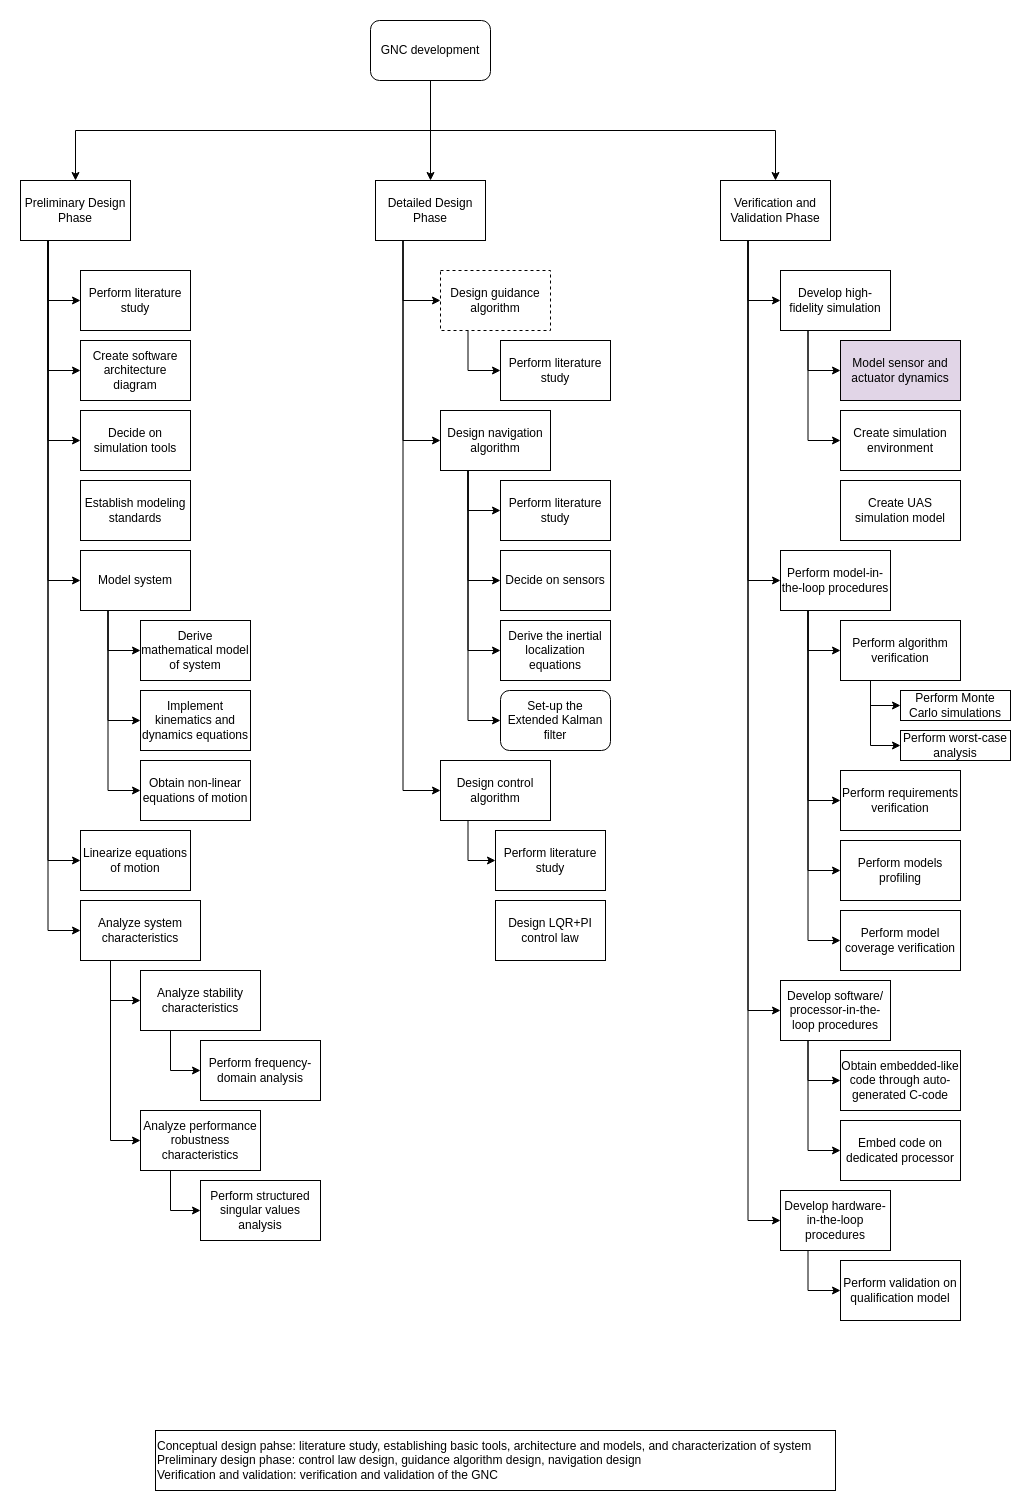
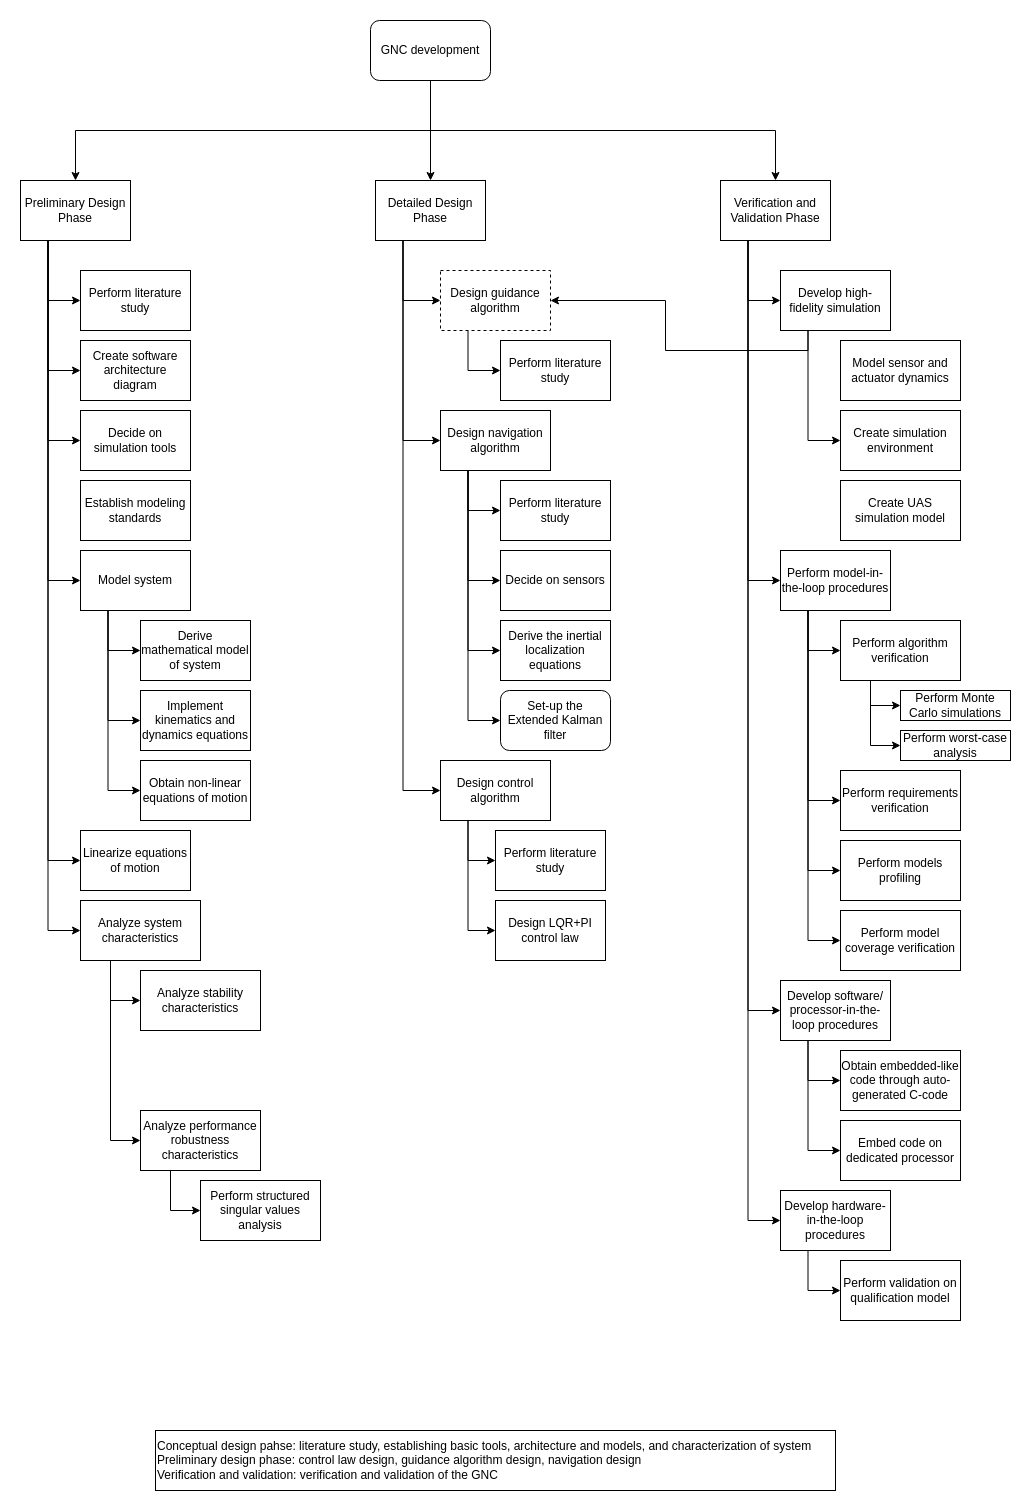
  <mxCell id="0" />
  <mxCell id="1" parent="0" />
  <mxCell id="2" style="edgeStyle=orthogonalEdgeStyle;rounded=0;orthogonalLoop=1;jettySize=auto;html=1;exitX=0.25;exitY=1;exitDx=0;exitDy=0;entryX=0;entryY=0.5;entryDx=0;entryDy=0;" parent="1" source="8" target="35" edge="1"><mxGeometry relative="1" as="geometry"><mxPoint x="40" y="340" as="targetPoint" /></mxGeometry></mxCell>
  <mxCell id="3" style="edgeStyle=orthogonalEdgeStyle;rounded=0;orthogonalLoop=1;jettySize=auto;html=1;exitX=0.25;exitY=1;exitDx=0;exitDy=0;entryX=0;entryY=0.5;entryDx=0;entryDy=0;" parent="1" source="8" target="36" edge="1"><mxGeometry relative="1" as="geometry" /></mxCell>
  <mxCell id="4" style="edgeStyle=orthogonalEdgeStyle;rounded=0;orthogonalLoop=1;jettySize=auto;html=1;exitX=0.25;exitY=1;exitDx=0;exitDy=0;entryX=0;entryY=0.5;entryDx=0;entryDy=0;" parent="1" source="8" target="37" edge="1"><mxGeometry relative="1" as="geometry" /></mxCell>
  <mxCell id="5" style="edgeStyle=orthogonalEdgeStyle;rounded=0;orthogonalLoop=1;jettySize=auto;html=1;exitX=0.25;exitY=1;exitDx=0;exitDy=0;entryX=0;entryY=0.5;entryDx=0;entryDy=0;" parent="1" source="8" target="41" edge="1"><mxGeometry relative="1" as="geometry" /></mxCell>
  <mxCell id="6" style="edgeStyle=orthogonalEdgeStyle;rounded=0;orthogonalLoop=1;jettySize=auto;html=1;exitX=0.25;exitY=1;exitDx=0;exitDy=0;entryX=0;entryY=0.5;entryDx=0;entryDy=0;" parent="1" source="8" target="45" edge="1"><mxGeometry relative="1" as="geometry"><mxPoint x="47.783" y="830" as="targetPoint" /></mxGeometry></mxCell>
  <mxCell id="7" style="edgeStyle=orthogonalEdgeStyle;rounded=0;orthogonalLoop=1;jettySize=auto;html=1;exitX=0.25;exitY=1;exitDx=0;exitDy=0;entryX=0;entryY=0.5;entryDx=0;entryDy=0;" parent="1" source="8" target="48" edge="1"><mxGeometry relative="1" as="geometry"><mxPoint x="47.75" y="870" as="targetPoint" /></mxGeometry></mxCell>
  <mxCell id="8" value="Preliminary Design Phase" style="whiteSpace=wrap;html=1;" parent="1" vertex="1"><mxGeometry x="20" y="180" width="110" height="60" as="geometry" /></mxCell>
  <mxCell id="9" style="edgeStyle=orthogonalEdgeStyle;rounded=0;orthogonalLoop=1;jettySize=auto;html=1;exitX=0.25;exitY=1;exitDx=0;exitDy=0;entryX=0;entryY=0.5;entryDx=0;entryDy=0;" parent="1" source="12" target="73" edge="1"><mxGeometry relative="1" as="geometry"><mxPoint x="425" y="390" as="targetPoint" /></mxGeometry></mxCell>
  <mxCell id="10" style="edgeStyle=orthogonalEdgeStyle;rounded=0;orthogonalLoop=1;jettySize=auto;html=1;exitX=0.25;exitY=1;exitDx=0;exitDy=0;entryX=0;entryY=0.5;entryDx=0;entryDy=0;" parent="1" source="12" target="78" edge="1"><mxGeometry relative="1" as="geometry" /></mxCell>
  <mxCell id="11" style="edgeStyle=orthogonalEdgeStyle;rounded=0;orthogonalLoop=1;jettySize=auto;html=1;exitX=0.25;exitY=1;exitDx=0;exitDy=0;entryX=0;entryY=0.5;entryDx=0;entryDy=0;" parent="1" source="12" target="81" edge="1"><mxGeometry relative="1" as="geometry" /></mxCell>
  <mxCell id="12" value="Detailed Design&lt;br&gt;Phase" style="whiteSpace=wrap;html=1;" parent="1" vertex="1"><mxGeometry x="375" y="180" width="110" height="60" as="geometry" /></mxCell>
  <mxCell id="13" style="edgeStyle=orthogonalEdgeStyle;rounded=0;orthogonalLoop=1;jettySize=auto;html=1;exitX=0.25;exitY=1;exitDx=0;exitDy=0;entryX=0;entryY=0.5;entryDx=0;entryDy=0;" parent="1" source="17" target="20" edge="1"><mxGeometry relative="1" as="geometry"><mxPoint x="780" y="310" as="targetPoint" /><Array as="points"><mxPoint x="748" y="300" /></Array></mxGeometry></mxCell>
  <mxCell id="14" style="edgeStyle=orthogonalEdgeStyle;rounded=0;orthogonalLoop=1;jettySize=auto;html=1;exitX=0.25;exitY=1;exitDx=0;exitDy=0;entryX=0;entryY=0.5;entryDx=0;entryDy=0;" parent="1" source="17" target="25" edge="1"><mxGeometry relative="1" as="geometry" /></mxCell>
  <mxCell id="15" style="edgeStyle=orthogonalEdgeStyle;rounded=0;orthogonalLoop=1;jettySize=auto;html=1;exitX=0.25;exitY=1;exitDx=0;exitDy=0;entryX=0;entryY=0.5;entryDx=0;entryDy=0;" parent="1" source="17" target="28" edge="1"><mxGeometry relative="1" as="geometry" /></mxCell>
  <mxCell id="16" style="edgeStyle=orthogonalEdgeStyle;rounded=0;orthogonalLoop=1;jettySize=auto;html=1;exitX=0.25;exitY=1;exitDx=0;exitDy=0;entryX=0;entryY=0.5;entryDx=0;entryDy=0;" parent="1" source="17" target="30" edge="1"><mxGeometry relative="1" as="geometry" /></mxCell>
  <mxCell id="17" value="Verification and Validation Phase" style="whiteSpace=wrap;html=1;" parent="1" vertex="1"><mxGeometry x="720" y="180" width="110" height="60" as="geometry" /></mxCell>
- <mxCell id="18" style="edgeStyle=orthogonalEdgeStyle;rounded=0;orthogonalLoop=1;jettySize=auto;html=1;exitX=0.25;exitY=1;exitDx=0;exitDy=0;entryX=0;entryY=0.5;entryDx=0;entryDy=0;" parent="1" source="20" target="56" edge="1"><mxGeometry relative="1" as="geometry" /></mxCell>
+ <mxCell id="18" style="edgeStyle=orthogonalEdgeStyle;rounded=0;orthogonalLoop=1;jettySize=auto;html=1;exitX=0.25;exitY=1;exitDx=0;exitDy=0;" parent="1" source="20" target="73" edge="1"><mxGeometry relative="1" as="geometry" /></mxCell>
  <mxCell id="19" style="edgeStyle=orthogonalEdgeStyle;rounded=0;orthogonalLoop=1;jettySize=auto;html=1;exitX=0.25;exitY=1;exitDx=0;exitDy=0;entryX=0;entryY=0.5;entryDx=0;entryDy=0;" parent="1" source="20" target="57" edge="1"><mxGeometry relative="1" as="geometry" /></mxCell>
  <mxCell id="20" value="Develop high-fidelity simulation" style="whiteSpace=wrap;html=1;" parent="1" vertex="1"><mxGeometry x="780" y="270" width="110" height="60" as="geometry" /></mxCell>
  <mxCell id="21" style="edgeStyle=orthogonalEdgeStyle;rounded=0;orthogonalLoop=1;jettySize=auto;html=1;exitX=0.25;exitY=1;exitDx=0;exitDy=0;entryX=0;entryY=0.5;entryDx=0;entryDy=0;" parent="1" source="25" target="61" edge="1"><mxGeometry relative="1" as="geometry" /></mxCell>
  <mxCell id="22" style="edgeStyle=orthogonalEdgeStyle;rounded=0;orthogonalLoop=1;jettySize=auto;html=1;exitX=0.25;exitY=1;exitDx=0;exitDy=0;entryX=0;entryY=0.5;entryDx=0;entryDy=0;" parent="1" source="25" target="66" edge="1"><mxGeometry relative="1" as="geometry" /></mxCell>
  <mxCell id="23" style="edgeStyle=orthogonalEdgeStyle;rounded=0;orthogonalLoop=1;jettySize=auto;html=1;exitX=0.25;exitY=1;exitDx=0;exitDy=0;entryX=0;entryY=0.5;entryDx=0;entryDy=0;" parent="1" source="25" target="69" edge="1"><mxGeometry relative="1" as="geometry" /></mxCell>
  <mxCell id="24" style="edgeStyle=orthogonalEdgeStyle;rounded=0;orthogonalLoop=1;jettySize=auto;html=1;exitX=0.25;exitY=1;exitDx=0;exitDy=0;entryX=0;entryY=0.5;entryDx=0;entryDy=0;" parent="1" source="25" target="67" edge="1"><mxGeometry relative="1" as="geometry" /></mxCell>
  <mxCell id="25" value="Perform model-in-the-loop procedures" style="whiteSpace=wrap;html=1;" parent="1" vertex="1"><mxGeometry x="780" y="550" width="110" height="60" as="geometry" /></mxCell>
  <mxCell id="26" style="edgeStyle=orthogonalEdgeStyle;rounded=0;orthogonalLoop=1;jettySize=auto;html=1;exitX=0.25;exitY=1;exitDx=0;exitDy=0;entryX=0;entryY=0.5;entryDx=0;entryDy=0;" parent="1" source="28" target="62" edge="1"><mxGeometry relative="1" as="geometry" /></mxCell>
  <mxCell id="27" style="edgeStyle=orthogonalEdgeStyle;rounded=0;orthogonalLoop=1;jettySize=auto;html=1;exitX=0.25;exitY=1;exitDx=0;exitDy=0;entryX=0;entryY=0.5;entryDx=0;entryDy=0;" parent="1" source="28" target="63" edge="1"><mxGeometry relative="1" as="geometry" /></mxCell>
  <mxCell id="28" value="Develop software/ processor-in-the-loop procedures" style="whiteSpace=wrap;html=1;" parent="1" vertex="1"><mxGeometry x="780" y="980" width="110" height="60" as="geometry" /></mxCell>
  <mxCell id="29" style="edgeStyle=orthogonalEdgeStyle;rounded=0;orthogonalLoop=1;jettySize=auto;html=1;exitX=0.25;exitY=1;exitDx=0;exitDy=0;entryX=0;entryY=0.5;entryDx=0;entryDy=0;" parent="1" source="30" target="64" edge="1"><mxGeometry relative="1" as="geometry" /></mxCell>
  <mxCell id="30" value="Develop hardware-in-the-loop procedures" style="whiteSpace=wrap;html=1;" parent="1" vertex="1"><mxGeometry x="780" y="1190" width="110" height="60" as="geometry" /></mxCell>
  <mxCell id="31" style="edgeStyle=orthogonalEdgeStyle;rounded=0;orthogonalLoop=1;jettySize=auto;html=1;exitX=0.5;exitY=1;exitDx=0;exitDy=0;" parent="1" source="34" target="12" edge="1"><mxGeometry relative="1" as="geometry" /></mxCell>
  <mxCell id="32" style="edgeStyle=orthogonalEdgeStyle;rounded=0;orthogonalLoop=1;jettySize=auto;html=1;exitX=0.5;exitY=1;exitDx=0;exitDy=0;entryX=0.5;entryY=0;entryDx=0;entryDy=0;" parent="1" source="34" target="17" edge="1"><mxGeometry relative="1" as="geometry" /></mxCell>
  <mxCell id="33" style="edgeStyle=orthogonalEdgeStyle;rounded=0;orthogonalLoop=1;jettySize=auto;html=1;exitX=0.5;exitY=1;exitDx=0;exitDy=0;entryX=0.5;entryY=0;entryDx=0;entryDy=0;" parent="1" source="34" target="8" edge="1"><mxGeometry relative="1" as="geometry" /></mxCell>
  <mxCell id="34" value="GNC development" style="whiteSpace=wrap;html=1;rounded=1;" parent="1" vertex="1"><mxGeometry x="370" y="20" width="120" height="60" as="geometry" /></mxCell>
  <mxCell id="35" value="Perform literature study" style="whiteSpace=wrap;html=1;" parent="1" vertex="1"><mxGeometry x="80" y="270" width="110" height="60" as="geometry" /></mxCell>
  <mxCell id="36" value="Decide on simulation tools" style="whiteSpace=wrap;html=1;" parent="1" vertex="1"><mxGeometry x="80" y="410" width="110" height="60" as="geometry" /></mxCell>
  <mxCell id="37" value="Create software architecture diagram" style="whiteSpace=wrap;html=1;" parent="1" vertex="1"><mxGeometry x="80" y="340" width="110" height="60" as="geometry" /></mxCell>
  <mxCell id="38" style="edgeStyle=orthogonalEdgeStyle;rounded=0;orthogonalLoop=1;jettySize=auto;html=1;exitX=0.25;exitY=1;exitDx=0;exitDy=0;entryX=0;entryY=0.5;entryDx=0;entryDy=0;" parent="1" source="41" target="42" edge="1"><mxGeometry relative="1" as="geometry" /></mxCell>
  <mxCell id="39" style="edgeStyle=orthogonalEdgeStyle;rounded=0;orthogonalLoop=1;jettySize=auto;html=1;exitX=0.25;exitY=1;exitDx=0;exitDy=0;entryX=0;entryY=0.5;entryDx=0;entryDy=0;" parent="1" source="41" target="43" edge="1"><mxGeometry relative="1" as="geometry" /></mxCell>
  <mxCell id="40" style="edgeStyle=orthogonalEdgeStyle;rounded=0;orthogonalLoop=1;jettySize=auto;html=1;exitX=0.25;exitY=1;exitDx=0;exitDy=0;entryX=0;entryY=0.5;entryDx=0;entryDy=0;" parent="1" source="41" target="44" edge="1"><mxGeometry relative="1" as="geometry" /></mxCell>
  <mxCell id="41" value="Model system" style="whiteSpace=wrap;html=1;" parent="1" vertex="1"><mxGeometry x="80" y="550" width="110" height="60" as="geometry" /></mxCell>
  <mxCell id="42" value="Derive mathematical model of system" style="whiteSpace=wrap;html=1;" parent="1" vertex="1"><mxGeometry x="140" y="620" width="110" height="60" as="geometry" /></mxCell>
  <mxCell id="43" value="Implement kinematics and dynamics equations" style="whiteSpace=wrap;html=1;" parent="1" vertex="1"><mxGeometry x="140" y="690" width="110" height="60" as="geometry" /></mxCell>
  <mxCell id="44" value="Obtain non-linear equations of motion" style="whiteSpace=wrap;html=1;" parent="1" vertex="1"><mxGeometry x="140" y="760" width="110" height="60" as="geometry" /></mxCell>
  <mxCell id="45" value="Linearize equations of motion" style="whiteSpace=wrap;html=1;" parent="1" vertex="1"><mxGeometry x="80" y="830" width="110" height="60" as="geometry" /></mxCell>
  <mxCell id="46" style="edgeStyle=orthogonalEdgeStyle;rounded=0;orthogonalLoop=1;jettySize=auto;html=1;exitX=0.25;exitY=1;exitDx=0;exitDy=0;entryX=0;entryY=0.5;entryDx=0;entryDy=0;" parent="1" source="48" target="50" edge="1"><mxGeometry relative="1" as="geometry" /></mxCell>
  <mxCell id="47" style="edgeStyle=orthogonalEdgeStyle;rounded=0;orthogonalLoop=1;jettySize=auto;html=1;exitX=0.25;exitY=1;exitDx=0;exitDy=0;entryX=0;entryY=0.5;entryDx=0;entryDy=0;" parent="1" source="48" target="52" edge="1"><mxGeometry relative="1" as="geometry" /></mxCell>
  <mxCell id="48" value="Analyze system characteristics" style="whiteSpace=wrap;html=1;" parent="1" vertex="1"><mxGeometry x="80" y="900" width="120" height="60" as="geometry" /></mxCell>
- <mxCell id="49" style="edgeStyle=orthogonalEdgeStyle;rounded=0;orthogonalLoop=1;jettySize=auto;html=1;exitX=0.25;exitY=1;exitDx=0;exitDy=0;entryX=0;entryY=0.5;entryDx=0;entryDy=0;" parent="1" source="50" target="53" edge="1"><mxGeometry relative="1" as="geometry" /></mxCell>
  <mxCell id="50" value="Analyze stability characteristics" style="whiteSpace=wrap;html=1;" parent="1" vertex="1"><mxGeometry x="140" y="970" width="120" height="60" as="geometry" /></mxCell>
  <mxCell id="51" style="edgeStyle=orthogonalEdgeStyle;rounded=0;orthogonalLoop=1;jettySize=auto;html=1;exitX=0.25;exitY=1;exitDx=0;exitDy=0;entryX=0;entryY=0.5;entryDx=0;entryDy=0;" parent="1" source="52" target="54" edge="1"><mxGeometry relative="1" as="geometry" /></mxCell>
  <mxCell id="52" value="Analyze performance robustness characteristics" style="whiteSpace=wrap;html=1;" parent="1" vertex="1"><mxGeometry x="140" y="1110" width="120" height="60" as="geometry" /></mxCell>
- <mxCell id="53" value="Perform frequency-domain analysis" style="whiteSpace=wrap;html=1;" parent="1" vertex="1"><mxGeometry x="200" y="1040" width="120" height="60" as="geometry" /></mxCell>
  <mxCell id="54" value="Perform structured singular values analysis" style="whiteSpace=wrap;html=1;" parent="1" vertex="1"><mxGeometry x="200" y="1180" width="120" height="60" as="geometry" /></mxCell>
  <mxCell id="55" value="Conceptual design pahse: literature study, establishing basic tools, architecture and models, and characterization of system&lt;br&gt;Preliminary design phase: control law design, guidance algorithm design, navigation design&lt;br&gt;Verification and validation: verification and validation of the GNC" style="rounded=0;whiteSpace=wrap;html=1;align=left;" parent="1" vertex="1"><mxGeometry x="155" y="1430" width="680" height="60" as="geometry" /></mxCell>
- <mxCell id="56" value="Model sensor and actuator dynamics" style="whiteSpace=wrap;html=1;fillColor=#e1d5e7;" parent="1" vertex="1"><mxGeometry x="840" y="340" width="120" height="60" as="geometry" /></mxCell>
+ <mxCell id="56" value="Model sensor and actuator dynamics" style="whiteSpace=wrap;html=1;" parent="1" vertex="1"><mxGeometry x="840" y="340" width="120" height="60" as="geometry" /></mxCell>
  <mxCell id="57" value="Create simulation environment" style="whiteSpace=wrap;html=1;" parent="1" vertex="1"><mxGeometry x="840" y="410" width="120" height="60" as="geometry" /></mxCell>
  <mxCell id="58" value="Create UAS simulation model" style="whiteSpace=wrap;html=1;" parent="1" vertex="1"><mxGeometry x="840" y="480" width="120" height="60" as="geometry" /></mxCell>
  <mxCell id="59" style="edgeStyle=orthogonalEdgeStyle;rounded=0;orthogonalLoop=1;jettySize=auto;html=1;exitX=0.25;exitY=1;exitDx=0;exitDy=0;entryX=0;entryY=0.5;entryDx=0;entryDy=0;" parent="1" source="61" target="70" edge="1"><mxGeometry relative="1" as="geometry"><Array as="points"><mxPoint x="870" y="705" /></Array></mxGeometry></mxCell>
  <mxCell id="60" style="edgeStyle=orthogonalEdgeStyle;rounded=0;orthogonalLoop=1;jettySize=auto;html=1;exitX=0.25;exitY=1;exitDx=0;exitDy=0;entryX=0;entryY=0.5;entryDx=0;entryDy=0;" parent="1" source="61" target="65" edge="1"><mxGeometry relative="1" as="geometry"><Array as="points"><mxPoint x="870" y="745" /></Array></mxGeometry></mxCell>
  <mxCell id="61" value="Perform algorithm verification" style="whiteSpace=wrap;html=1;" parent="1" vertex="1"><mxGeometry x="840" y="620" width="120" height="60" as="geometry" /></mxCell>
  <mxCell id="62" value="Obtain embedded-like code through auto-generated C-code" style="whiteSpace=wrap;html=1;" parent="1" vertex="1"><mxGeometry x="840" y="1050" width="120" height="60" as="geometry" /></mxCell>
  <mxCell id="63" value="Embed code on dedicated processor" style="whiteSpace=wrap;html=1;" parent="1" vertex="1"><mxGeometry x="840" y="1120" width="120" height="60" as="geometry" /></mxCell>
  <mxCell id="64" value="Perform validation on qualification model" style="whiteSpace=wrap;html=1;" parent="1" vertex="1"><mxGeometry x="840" y="1260" width="120" height="60" as="geometry" /></mxCell>
  <mxCell id="65" value="Perform worst-case analysis" style="whiteSpace=wrap;html=1;" parent="1" vertex="1"><mxGeometry x="900" y="730" width="110" height="30" as="geometry" /></mxCell>
  <mxCell id="66" value="Perform models profiling" style="whiteSpace=wrap;html=1;" parent="1" vertex="1"><mxGeometry x="840" y="840" width="120" height="60" as="geometry" /></mxCell>
  <mxCell id="67" value="Perform requirements verification" style="whiteSpace=wrap;html=1;" parent="1" vertex="1"><mxGeometry x="840" y="770" width="120" height="60" as="geometry" /></mxCell>
  <mxCell id="68" value="Establish modeling standards" style="whiteSpace=wrap;html=1;" parent="1" vertex="1"><mxGeometry x="80" y="480" width="110" height="60" as="geometry" /></mxCell>
  <mxCell id="69" value="Perform model coverage verification" style="whiteSpace=wrap;html=1;" parent="1" vertex="1"><mxGeometry x="840" y="910" width="120" height="60" as="geometry" /></mxCell>
  <mxCell id="70" value="Perform Monte Carlo simulations" style="rounded=0;whiteSpace=wrap;html=1;" parent="1" vertex="1"><mxGeometry x="900" y="690" width="110" height="30" as="geometry" /></mxCell>
  <mxCell id="71" value="Perform literature study" style="whiteSpace=wrap;html=1;" parent="1" vertex="1"><mxGeometry x="500" y="340" width="110" height="60" as="geometry" /></mxCell>
  <mxCell id="72" style="edgeStyle=orthogonalEdgeStyle;rounded=0;orthogonalLoop=1;jettySize=auto;html=1;exitX=0.25;exitY=1;exitDx=0;exitDy=0;entryX=0;entryY=0.5;entryDx=0;entryDy=0;" edge="1" parent="1" source="73" target="71"><mxGeometry relative="1" as="geometry" /></mxCell>
  <mxCell id="73" value="Design guidance algorithm" style="whiteSpace=wrap;html=1;dashed=1;" parent="1" vertex="1"><mxGeometry x="440" y="270" width="110" height="60" as="geometry" /></mxCell>
  <mxCell id="74" style="edgeStyle=orthogonalEdgeStyle;rounded=0;orthogonalLoop=1;jettySize=auto;html=1;exitX=0.25;exitY=1;exitDx=0;exitDy=0;entryX=0;entryY=0.5;entryDx=0;entryDy=0;" edge="1" parent="1" source="78" target="84"><mxGeometry relative="1" as="geometry" /></mxCell>
  <mxCell id="75" style="edgeStyle=orthogonalEdgeStyle;rounded=0;orthogonalLoop=1;jettySize=auto;html=1;exitX=0.25;exitY=1;exitDx=0;exitDy=0;entryX=0;entryY=0.5;entryDx=0;entryDy=0;" edge="1" parent="1" source="78" target="85"><mxGeometry relative="1" as="geometry" /></mxCell>
  <mxCell id="76" style="edgeStyle=orthogonalEdgeStyle;rounded=0;orthogonalLoop=1;jettySize=auto;html=1;exitX=0.25;exitY=1;exitDx=0;exitDy=0;entryX=0;entryY=0.5;entryDx=0;entryDy=0;" edge="1" parent="1" source="78" target="86"><mxGeometry relative="1" as="geometry" /></mxCell>
  <mxCell id="77" style="edgeStyle=orthogonalEdgeStyle;rounded=0;orthogonalLoop=1;jettySize=auto;html=1;exitX=0.25;exitY=1;exitDx=0;exitDy=0;entryX=0;entryY=0.5;entryDx=0;entryDy=0;" edge="1" parent="1" source="78" target="87"><mxGeometry relative="1" as="geometry" /></mxCell>
  <mxCell id="78" value="Design navigation algorithm" style="whiteSpace=wrap;html=1;" parent="1" vertex="1"><mxGeometry x="440" y="410" width="110" height="60" as="geometry" /></mxCell>
  <mxCell id="79" style="edgeStyle=orthogonalEdgeStyle;rounded=0;orthogonalLoop=1;jettySize=auto;html=1;exitX=0.25;exitY=1;exitDx=0;exitDy=0;entryX=0;entryY=0.5;entryDx=0;entryDy=0;" parent="1" source="81" target="82" edge="1"><mxGeometry relative="1" as="geometry" /></mxCell>
+ <mxCell id="80" style="edgeStyle=orthogonalEdgeStyle;rounded=0;orthogonalLoop=1;jettySize=auto;html=1;exitX=0.25;exitY=1;exitDx=0;exitDy=0;entryX=0;entryY=0.5;entryDx=0;entryDy=0;" parent="1" source="81" target="83" edge="1"><mxGeometry relative="1" as="geometry" /></mxCell>
  <mxCell id="81" value="Design control algorithm" style="whiteSpace=wrap;html=1;" parent="1" vertex="1"><mxGeometry x="440" y="760" width="110" height="60" as="geometry" /></mxCell>
  <mxCell id="82" value="Perform literature study" style="whiteSpace=wrap;html=1;" parent="1" vertex="1"><mxGeometry x="495" y="830" width="110" height="60" as="geometry" /></mxCell>
  <mxCell id="83" value="Design LQR+PI control law" style="whiteSpace=wrap;html=1;" parent="1" vertex="1"><mxGeometry x="495" y="900" width="110" height="60" as="geometry" /></mxCell>
  <mxCell id="84" value="Perform literature study" style="whiteSpace=wrap;html=1;" vertex="1" parent="1"><mxGeometry x="500" y="480" width="110" height="60" as="geometry" /></mxCell>
  <mxCell id="85" value="Decide on sensors" style="whiteSpace=wrap;html=1;" vertex="1" parent="1"><mxGeometry x="500" y="550" width="110" height="60" as="geometry" /></mxCell>
  <mxCell id="86" value="Derive the inertial localization equations" style="whiteSpace=wrap;html=1;" vertex="1" parent="1"><mxGeometry x="500" y="620" width="110" height="60" as="geometry" /></mxCell>
  <mxCell id="87" value="Set-up the Extended Kalman filter" style="whiteSpace=wrap;html=1;rounded=1;" vertex="1" parent="1"><mxGeometry x="500" y="690" width="110" height="60" as="geometry" /></mxCell>
